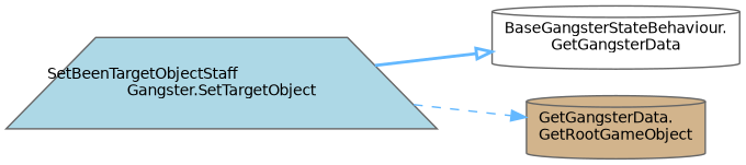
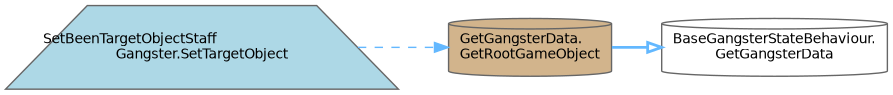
  digraph {
    rankdir=LR
    node [color=grey40 fontname=Helvetica fontsize=10 shape=cylinder style=filled]
    edge [color=steelblue1 fontname=Helvetica fontsize=10 labelfontname=Helvetica labelfontsize=10]
    n1 [color=gray40 fillcolor=lightblue fontcolor=black height=0.2 label="SetBeenTargetObjectStaff\lGangster.SetTargetObject" shape=trapezium width=0.4]
    n2 [fillcolor=white height=0.2 label="BaseGangsterStateBehaviour.\lGetGangsterData" width=0.4]
    n3 [fillcolor=tan height=0.2 label="GetGangsterData.\lGetRootGameObject" width=0.4]
-   n1 -> n2 [arrowhead=onormal style=bold]
+   n3 -> n2 [arrowhead=onormal style=bold]
    n1 -> n3 [arrowhead=normal style=dashed]
  }
